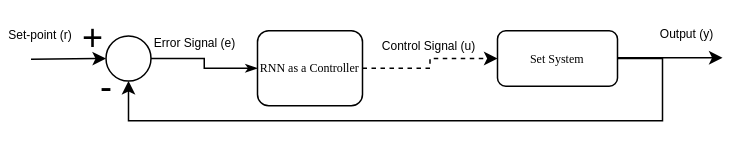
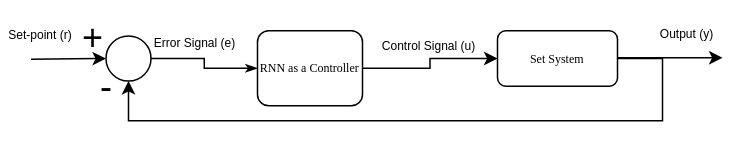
  <mxCell id="0" />
  <mxCell id="1" parent="0" />
  <mxCell id="2" value="" style="ellipse;whiteSpace=wrap;html=1;rounded=0;shadow=0;labelBackgroundColor=none;strokeWidth=1;fontFamily=Verdana;fontSize=8;align=center;" vertex="1" parent="1"><mxGeometry x="70" y="23.5" width="30" height="30" as="geometry" /></mxCell>
  <mxCell id="3" value="RNN as a Controller" style="rounded=1;whiteSpace=wrap;html=1;shadow=0;labelBackgroundColor=none;strokeWidth=1;fontFamily=Verdana;fontSize=8;align=center;" vertex="1" parent="1"><mxGeometry x="171" y="20" width="70" height="50" as="geometry" /></mxCell>
  <mxCell id="4" style="edgeStyle=orthogonalEdgeStyle;rounded=0;html=1;labelBackgroundColor=none;startArrow=none;startFill=0;startSize=5;endArrow=classicThin;endFill=1;endSize=5;jettySize=auto;orthogonalLoop=1;strokeWidth=1;fontFamily=Verdana;fontSize=8" edge="1" parent="1" source="2" target="3"><mxGeometry relative="1" as="geometry" /></mxCell>
  <mxCell id="5" value="Error Signal (e)" style="edgeLabel;html=1;align=center;verticalAlign=middle;resizable=0;points=[];fontSize=8;labelBackgroundColor=none;" vertex="1" connectable="0" parent="4"><mxGeometry x="0.328" y="1" relative="1" as="geometry"><mxPoint x="-16" y="-17" as="offset" /></mxGeometry></mxCell>
  <mxCell id="6" value="Set System" style="rounded=1;whiteSpace=wrap;html=1;shadow=0;labelBackgroundColor=none;strokeWidth=1;fontFamily=Verdana;fontSize=8;align=center;" vertex="1" parent="1"><mxGeometry x="331" y="20" width="80" height="37" as="geometry" /></mxCell>
- <mxCell id="7" value="" style="edgeStyle=orthogonalEdgeStyle;rounded=0;orthogonalLoop=1;jettySize=auto;html=1;fontSize=9;dashed=1;" edge="1" parent="1" source="3" target="6"><mxGeometry relative="1" as="geometry" /></mxCell>
+ <mxCell id="7" value="" style="edgeStyle=orthogonalEdgeStyle;rounded=0;orthogonalLoop=1;jettySize=auto;html=1;fontSize=9;" edge="1" parent="1" source="3" target="6"><mxGeometry relative="1" as="geometry" /></mxCell>
  <mxCell id="8" value="Control Signal (u)" style="edgeLabel;html=1;align=center;verticalAlign=middle;resizable=0;points=[];fontSize=8;labelBackgroundColor=none;" vertex="1" connectable="0" parent="7"><mxGeometry x="-0.068" y="2" relative="1" as="geometry"><mxPoint y="-16" as="offset" /></mxGeometry></mxCell>
  <mxCell id="9" style="edgeStyle=orthogonalEdgeStyle;rounded=0;orthogonalLoop=1;jettySize=auto;html=1;entryX=0.5;entryY=1;entryDx=0;entryDy=0;fontSize=9;" edge="1" parent="1" source="6" target="2"><mxGeometry relative="1" as="geometry"><Array as="points"><mxPoint x="441" y="39" /><mxPoint x="441" y="80" /><mxPoint x="85" y="80" /></Array></mxGeometry></mxCell>
  <mxCell id="10" value="&lt;font style=&quot;font-size: 24px;&quot;&gt;-&lt;/font&gt;" style="edgeLabel;html=1;align=center;verticalAlign=middle;resizable=0;points=[];fontSize=9;labelBackgroundColor=none;" vertex="1" connectable="0" parent="9"><mxGeometry x="0.757" relative="1" as="geometry"><mxPoint x="-44" y="-23" as="offset" /></mxGeometry></mxCell>
  <mxCell id="11" value="" style="edgeStyle=orthogonalEdgeStyle;rounded=0;orthogonalLoop=1;jettySize=auto;html=1;fontSize=9;" edge="1" parent="1" source="6"><mxGeometry relative="1" as="geometry"><mxPoint x="481" y="38" as="targetPoint" /></mxGeometry></mxCell>
  <mxCell id="12" value="&lt;font style=&quot;font-size: 8px;&quot;&gt;Output (y)&lt;/font&gt;" style="edgeLabel;html=1;align=center;verticalAlign=middle;resizable=0;points=[];fontSize=10;labelBackgroundColor=none;" vertex="1" connectable="0" parent="11"><mxGeometry x="0.221" y="2" relative="1" as="geometry"><mxPoint x="2" y="-16" as="offset" /></mxGeometry></mxCell>
  <mxCell id="13" value="" style="endArrow=classic;html=1;rounded=0;fontSize=9;entryX=0;entryY=0.5;entryDx=0;entryDy=0;" edge="1" parent="1" target="2"><mxGeometry width="50" height="50" relative="1" as="geometry"><mxPoint x="20" y="39" as="sourcePoint" /><mxPoint x="30" y="40" as="targetPoint" /></mxGeometry></mxCell>
  <mxCell id="14" value="+" style="edgeLabel;html=1;align=center;verticalAlign=middle;resizable=0;points=[];fontSize=24;labelBackgroundColor=none;" vertex="1" connectable="0" parent="13"><mxGeometry x="0.518" relative="1" as="geometry"><mxPoint x="3" y="-14" as="offset" /></mxGeometry></mxCell>
  <mxCell id="15" value="Set-point (r)" style="edgeLabel;html=1;align=center;verticalAlign=middle;resizable=0;points=[];fontSize=8;labelBackgroundColor=none;" vertex="1" connectable="0" parent="13"><mxGeometry x="-0.494" relative="1" as="geometry"><mxPoint x="-7" y="-16" as="offset" /></mxGeometry></mxCell>
